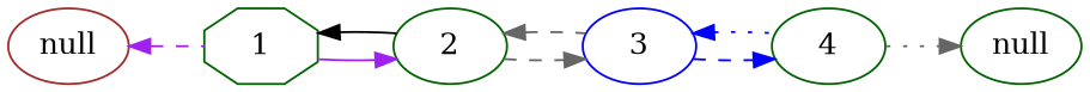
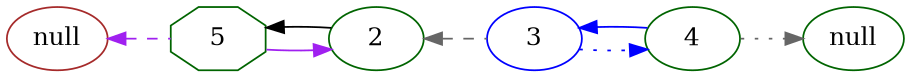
  digraph {
    rankdir=LR
    fontname="DejaVu Serif"
    node [shape=ellipse color=darkgreen fontname="DejaVu Serif"]
    edge [color=gray40 style=dashed fontname="DejaVu Serif"]
    n1 [label=null]
    n2 [label=null color=brown]
-   1 [shape=octagon]
+   1 [shape=octagon label=5]
    2
    3 [color=blue]
    4
    n2 -> 1 [dir=back color=purple]
    1 -> 2 [color=purple style=solid]
    1 -> 2 [dir=back color=black style=solid]
-   2 -> 3
    2 -> 3 [dir=back]
-   3 -> 4 [color=blue]
-   3 -> 4 [dir=back color=blue style=dotted]
+   3 -> 4 [color=blue style=dotted]
+   3 -> 4 [dir=back color=blue style=solid]
    4 -> n1 [style=dotted]
  }
